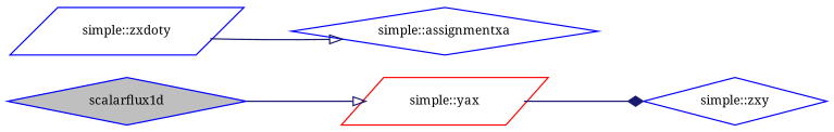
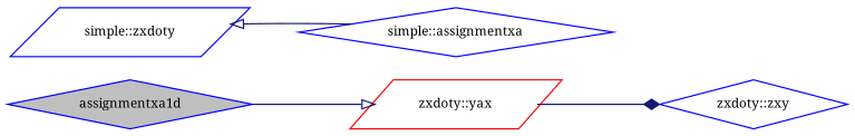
  digraph {
    fontname="Noto Serif"
    rankdir=LR
    node [color=blue fontname="Noto Serif" fontsize=10 shape=diamond]
    edge [arrowhead=onormal color=midnightblue fontname="Noto Serif" fontsize=10 labelfontname=Helvetica labelfontsize=10 style=solid]
-   n1 [fillcolor=grey75 fontcolor=black height=0.2 label=scalarflux1d style=filled width=0.4]
-   n2 [color=red height=0.2 label="simple::yax" shape=parallelogram width=0.4]
-   n3 [height=0.2 label="simple::zxy" width=0.4]
+   n1 [fillcolor=grey75 fontcolor=black height=0.2 label=assignmentxa1d style=filled width=0.4]
+   n2 [color=red height=0.2 label="zxdoty::yax" shape=parallelogram width=0.4]
+   n3 [height=0.2 label="zxdoty::zxy" width=0.4]
    n4 [height=0.2 label="simple::zxdoty" shape=parallelogram width=0.4]
    n5 [height=0.2 label="simple::assignmentxa" width=0.4]
    n1 -> n2
    n2 -> n3 [arrowhead=diamond]
-   n4 -> n5
+   n5 -> n4
  }
